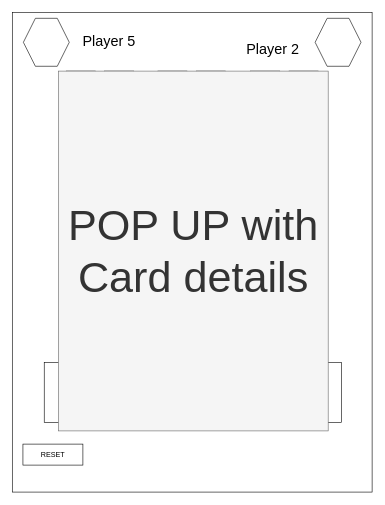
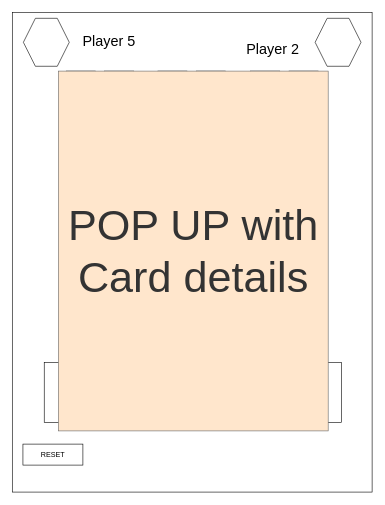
  <mxCell id="0" />
  <mxCell id="1" parent="0" />
  <mxCell id="2" value="" style="rounded=0;whiteSpace=wrap;html=1;" parent="1" vertex="1"><mxGeometry x="20" y="20" width="600" height="800" as="geometry" /></mxCell>
  <mxCell id="3" value="" style="shape=hexagon;perimeter=hexagonPerimeter2;whiteSpace=wrap;html=1;fixedSize=1;rotation=90;" parent="1" vertex="1"><mxGeometry x="260" y="298" width="120" height="98" as="geometry" /></mxCell>
  <mxCell id="4" value="" style="rounded=0;whiteSpace=wrap;html=1;" parent="1" vertex="1"><mxGeometry x="111.25" y="418" width="48.5" height="70" as="geometry" /></mxCell>
  <mxCell id="5" value="" style="shape=hexagon;perimeter=hexagonPerimeter2;whiteSpace=wrap;html=1;fixedSize=1;rotation=90;" parent="1" vertex="1"><mxGeometry x="107.5" y="298" width="120" height="98" as="geometry" /></mxCell>
  <mxCell id="6" value="" style="shape=hexagon;perimeter=hexagonPerimeter2;whiteSpace=wrap;html=1;fixedSize=1;rotation=90;" parent="1" vertex="1"><mxGeometry x="415" y="298" width="120" height="98" as="geometry" /></mxCell>
  <mxCell id="7" value="" style="rounded=0;whiteSpace=wrap;html=1;" parent="1" vertex="1"><mxGeometry x="175.25" y="418" width="48.5" height="70" as="geometry" /></mxCell>
  <mxCell id="8" value="" style="rounded=0;whiteSpace=wrap;html=1;" parent="1" vertex="1"><mxGeometry x="111.25" y="507" width="48.5" height="70" as="geometry" /></mxCell>
  <mxCell id="9" value="" style="rounded=0;whiteSpace=wrap;html=1;" parent="1" vertex="1"><mxGeometry x="175.25" y="507" width="48.5" height="70" as="geometry" /></mxCell>
  <mxCell id="10" value="" style="rounded=0;whiteSpace=wrap;html=1;" parent="1" vertex="1"><mxGeometry x="264" y="417" width="48.5" height="70" as="geometry" /></mxCell>
  <mxCell id="11" value="" style="rounded=0;whiteSpace=wrap;html=1;" parent="1" vertex="1"><mxGeometry x="328" y="417" width="48.5" height="70" as="geometry" /></mxCell>
  <mxCell id="12" value="" style="rounded=0;whiteSpace=wrap;html=1;" parent="1" vertex="1"><mxGeometry x="264" y="507" width="48.5" height="70" as="geometry" /></mxCell>
  <mxCell id="13" value="" style="rounded=0;whiteSpace=wrap;html=1;" parent="1" vertex="1"><mxGeometry x="328" y="507" width="48.5" height="70" as="geometry" /></mxCell>
  <mxCell id="14" value="" style="rounded=0;whiteSpace=wrap;html=1;" parent="1" vertex="1"><mxGeometry x="418.75" y="417" width="48.5" height="70" as="geometry" /></mxCell>
  <mxCell id="15" value="" style="rounded=0;whiteSpace=wrap;html=1;" parent="1" vertex="1"><mxGeometry x="482.75" y="417" width="48.5" height="70" as="geometry" /></mxCell>
  <mxCell id="16" value="" style="rounded=0;whiteSpace=wrap;html=1;" parent="1" vertex="1"><mxGeometry x="418.75" y="507" width="48.5" height="70" as="geometry" /></mxCell>
  <mxCell id="17" value="" style="rounded=0;whiteSpace=wrap;html=1;" parent="1" vertex="1"><mxGeometry x="482.75" y="507" width="48.5" height="70" as="geometry" /></mxCell>
  <mxCell id="18" value="" style="rounded=0;whiteSpace=wrap;html=1;" parent="1" vertex="1"><mxGeometry x="110" y="118" width="48.5" height="70" as="geometry" /></mxCell>
  <mxCell id="19" value="" style="rounded=0;whiteSpace=wrap;html=1;" parent="1" vertex="1"><mxGeometry x="174" y="118" width="48.5" height="70" as="geometry" /></mxCell>
  <mxCell id="20" value="" style="rounded=0;whiteSpace=wrap;html=1;" parent="1" vertex="1"><mxGeometry x="110" y="208" width="48.5" height="70" as="geometry" /></mxCell>
  <mxCell id="21" value="" style="rounded=0;whiteSpace=wrap;html=1;" parent="1" vertex="1"><mxGeometry x="174" y="208" width="48.5" height="70" as="geometry" /></mxCell>
  <mxCell id="22" value="" style="rounded=0;whiteSpace=wrap;html=1;" parent="1" vertex="1"><mxGeometry x="262.75" y="118" width="48.5" height="70" as="geometry" /></mxCell>
  <mxCell id="23" value="" style="rounded=0;whiteSpace=wrap;html=1;" parent="1" vertex="1"><mxGeometry x="326.75" y="118" width="48.5" height="70" as="geometry" /></mxCell>
  <mxCell id="24" value="" style="rounded=0;whiteSpace=wrap;html=1;" parent="1" vertex="1"><mxGeometry x="262.75" y="208" width="48.5" height="70" as="geometry" /></mxCell>
  <mxCell id="25" value="" style="rounded=0;whiteSpace=wrap;html=1;" parent="1" vertex="1"><mxGeometry x="326.75" y="208" width="48.5" height="70" as="geometry" /></mxCell>
  <mxCell id="26" value="" style="rounded=0;whiteSpace=wrap;html=1;" parent="1" vertex="1"><mxGeometry x="417.5" y="118" width="48.5" height="70" as="geometry" /></mxCell>
  <mxCell id="27" value="" style="rounded=0;whiteSpace=wrap;html=1;" parent="1" vertex="1"><mxGeometry x="481.5" y="118" width="48.5" height="70" as="geometry" /></mxCell>
  <mxCell id="28" value="" style="rounded=0;whiteSpace=wrap;html=1;" parent="1" vertex="1"><mxGeometry x="417.5" y="208" width="48.5" height="70" as="geometry" /></mxCell>
  <mxCell id="29" value="" style="rounded=0;whiteSpace=wrap;html=1;" parent="1" vertex="1"><mxGeometry x="481.5" y="208" width="48.5" height="70" as="geometry" /></mxCell>
  <mxCell id="30" value="" style="rounded=0;whiteSpace=wrap;html=1;" parent="1" vertex="1"><mxGeometry x="73.25" y="604" width="66.5" height="100" as="geometry" /></mxCell>
  <mxCell id="31" value="" style="rounded=0;whiteSpace=wrap;html=1;" parent="1" vertex="1"><mxGeometry x="145" y="604" width="66.5" height="100" as="geometry" /></mxCell>
  <mxCell id="32" value="" style="rounded=0;whiteSpace=wrap;html=1;" parent="1" vertex="1"><mxGeometry x="216.25" y="604" width="66.5" height="100" as="geometry" /></mxCell>
  <mxCell id="33" value="" style="shape=hexagon;perimeter=hexagonPerimeter2;whiteSpace=wrap;html=1;fixedSize=1;rotation=90;" parent="1" vertex="1"><mxGeometry x="148.75" y="274" width="37.5" height="45" as="geometry" /></mxCell>
  <mxCell id="34" value="" style="shape=hexagon;perimeter=hexagonPerimeter2;whiteSpace=wrap;html=1;fixedSize=1;rotation=90;" parent="1" vertex="1"><mxGeometry x="148.75" y="375" width="37.5" height="45" as="geometry" /></mxCell>
  <mxCell id="35" value="" style="shape=hexagon;perimeter=hexagonPerimeter2;whiteSpace=wrap;html=1;fixedSize=1;rotation=90;" parent="1" vertex="1"><mxGeometry x="300.75" y="274" width="37.5" height="45" as="geometry" /></mxCell>
  <mxCell id="36" value="" style="shape=hexagon;perimeter=hexagonPerimeter2;whiteSpace=wrap;html=1;fixedSize=1;rotation=90;" parent="1" vertex="1"><mxGeometry x="300.75" y="375" width="37.5" height="45" as="geometry" /></mxCell>
  <mxCell id="37" value="" style="shape=hexagon;perimeter=hexagonPerimeter2;whiteSpace=wrap;html=1;fixedSize=1;rotation=90;" parent="1" vertex="1"><mxGeometry x="456.25" y="274" width="37.5" height="45" as="geometry" /></mxCell>
  <mxCell id="38" value="" style="shape=hexagon;perimeter=hexagonPerimeter2;whiteSpace=wrap;html=1;fixedSize=1;rotation=90;" parent="1" vertex="1"><mxGeometry x="456.25" y="375" width="37.5" height="45" as="geometry" /></mxCell>
  <mxCell id="39" value="" style="rounded=0;whiteSpace=wrap;html=1;" parent="1" vertex="1"><mxGeometry x="502.5" y="604" width="66.5" height="100" as="geometry" /></mxCell>
  <mxCell id="40" value="" style="rounded=0;whiteSpace=wrap;html=1;" parent="1" vertex="1"><mxGeometry x="431.5" y="604" width="66.5" height="100" as="geometry" /></mxCell>
  <mxCell id="41" value="" style="rounded=0;whiteSpace=wrap;html=1;" parent="1" vertex="1"><mxGeometry x="360.25" y="604" width="66.5" height="100" as="geometry" /></mxCell>
  <mxCell id="42" value="" style="rounded=0;whiteSpace=wrap;html=1;" parent="1" vertex="1"><mxGeometry x="288" y="604" width="67.5" height="100" as="geometry" /></mxCell>
  <mxCell id="43" value="" style="shape=hexagon;perimeter=hexagonPerimeter2;whiteSpace=wrap;html=1;fixedSize=1;fontSize=24;" parent="1" vertex="1"><mxGeometry x="38.5" y="30" width="76.5" height="80" as="geometry" /></mxCell>
  <mxCell id="44" value="" style="shape=hexagon;perimeter=hexagonPerimeter2;whiteSpace=wrap;html=1;fixedSize=1;fontSize=24;" parent="1" vertex="1"><mxGeometry x="525" y="30" width="76.5" height="80" as="geometry" /></mxCell>
  <mxCell id="45" value="Player 5" style="text;html=1;strokeColor=none;fillColor=none;align=center;verticalAlign=middle;whiteSpace=wrap;rounded=0;fontSize=24;" parent="1" vertex="1"><mxGeometry x="130.75" y="54" width="101.25" height="30" as="geometry" /></mxCell>
  <mxCell id="46" value="Player 2" style="text;html=1;strokeColor=none;fillColor=none;align=center;verticalAlign=middle;whiteSpace=wrap;rounded=0;fontSize=24;" parent="1" vertex="1"><mxGeometry x="406" y="67" width="96.5" height="30" as="geometry" /></mxCell>
- <mxCell id="47" value="&lt;font style=&quot;font-size: 72px;&quot;&gt;POP UP with Card details&lt;/font&gt;" style="rounded=0;whiteSpace=wrap;html=1;fontSize=36;fillColor=#f5f5f5;fontColor=#333333;strokeColor=#666666;" parent="1" vertex="1"><mxGeometry x="96.75" y="118" width="450" height="600" as="geometry" /></mxCell>
+ <mxCell id="47" value="&lt;font style=&quot;font-size: 72px;&quot;&gt;POP UP with Card details&lt;/font&gt;" style="rounded=0;whiteSpace=wrap;html=1;fontSize=36;fillColor=#ffe6cc;fontColor=#333333;strokeColor=#666666;" parent="1" vertex="1"><mxGeometry x="96.75" y="118" width="450" height="600" as="geometry" /></mxCell>
  <mxCell id="48" value="RESET" style="rounded=0;whiteSpace=wrap;html=1;" vertex="1" parent="1"><mxGeometry x="37.75" y="740" width="100" height="35" as="geometry" /></mxCell>
